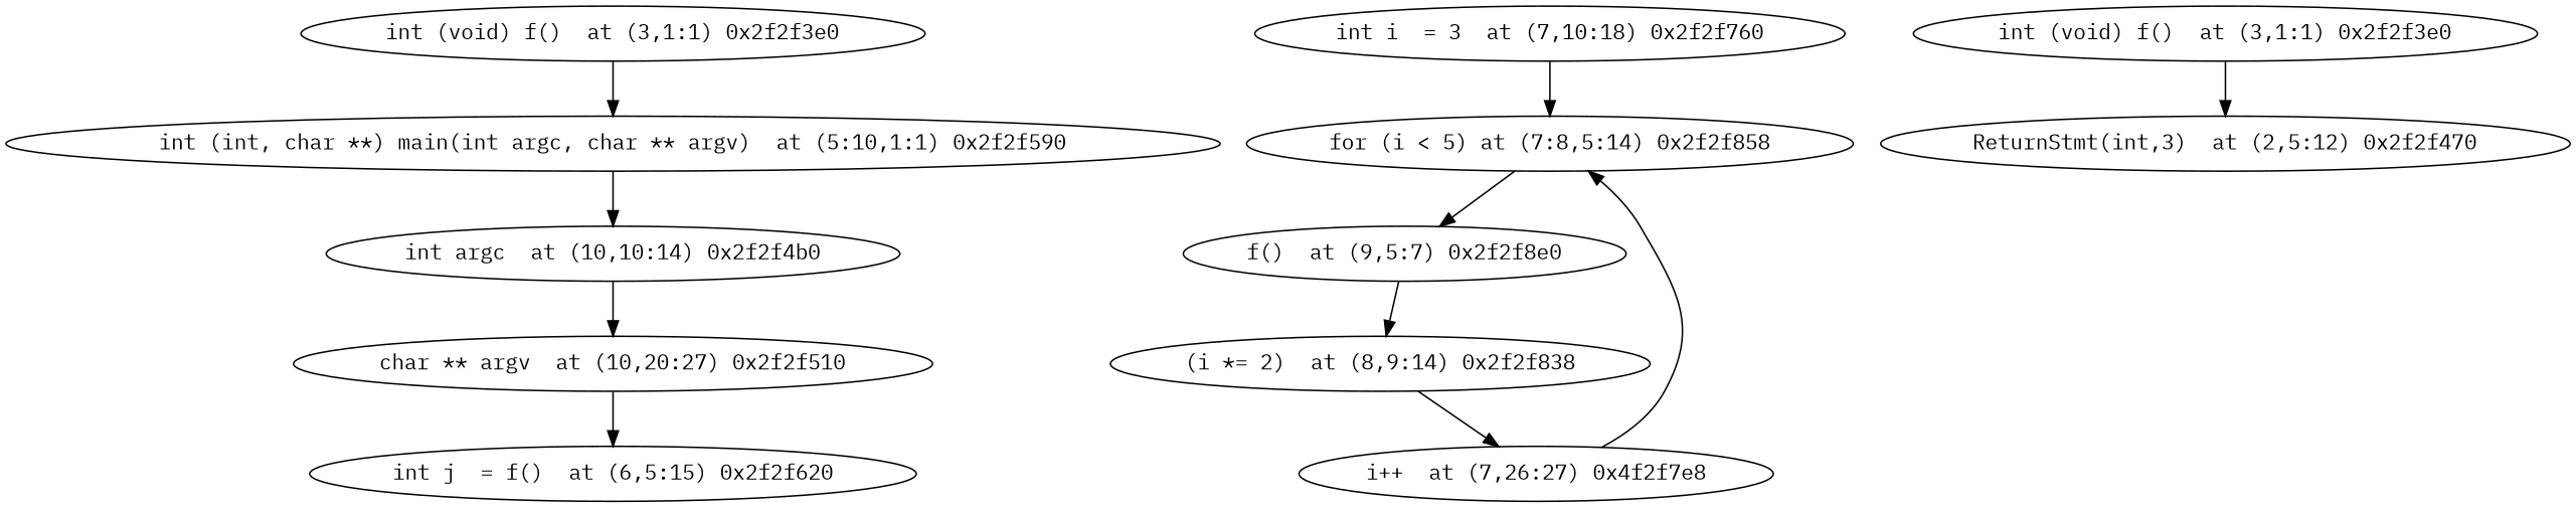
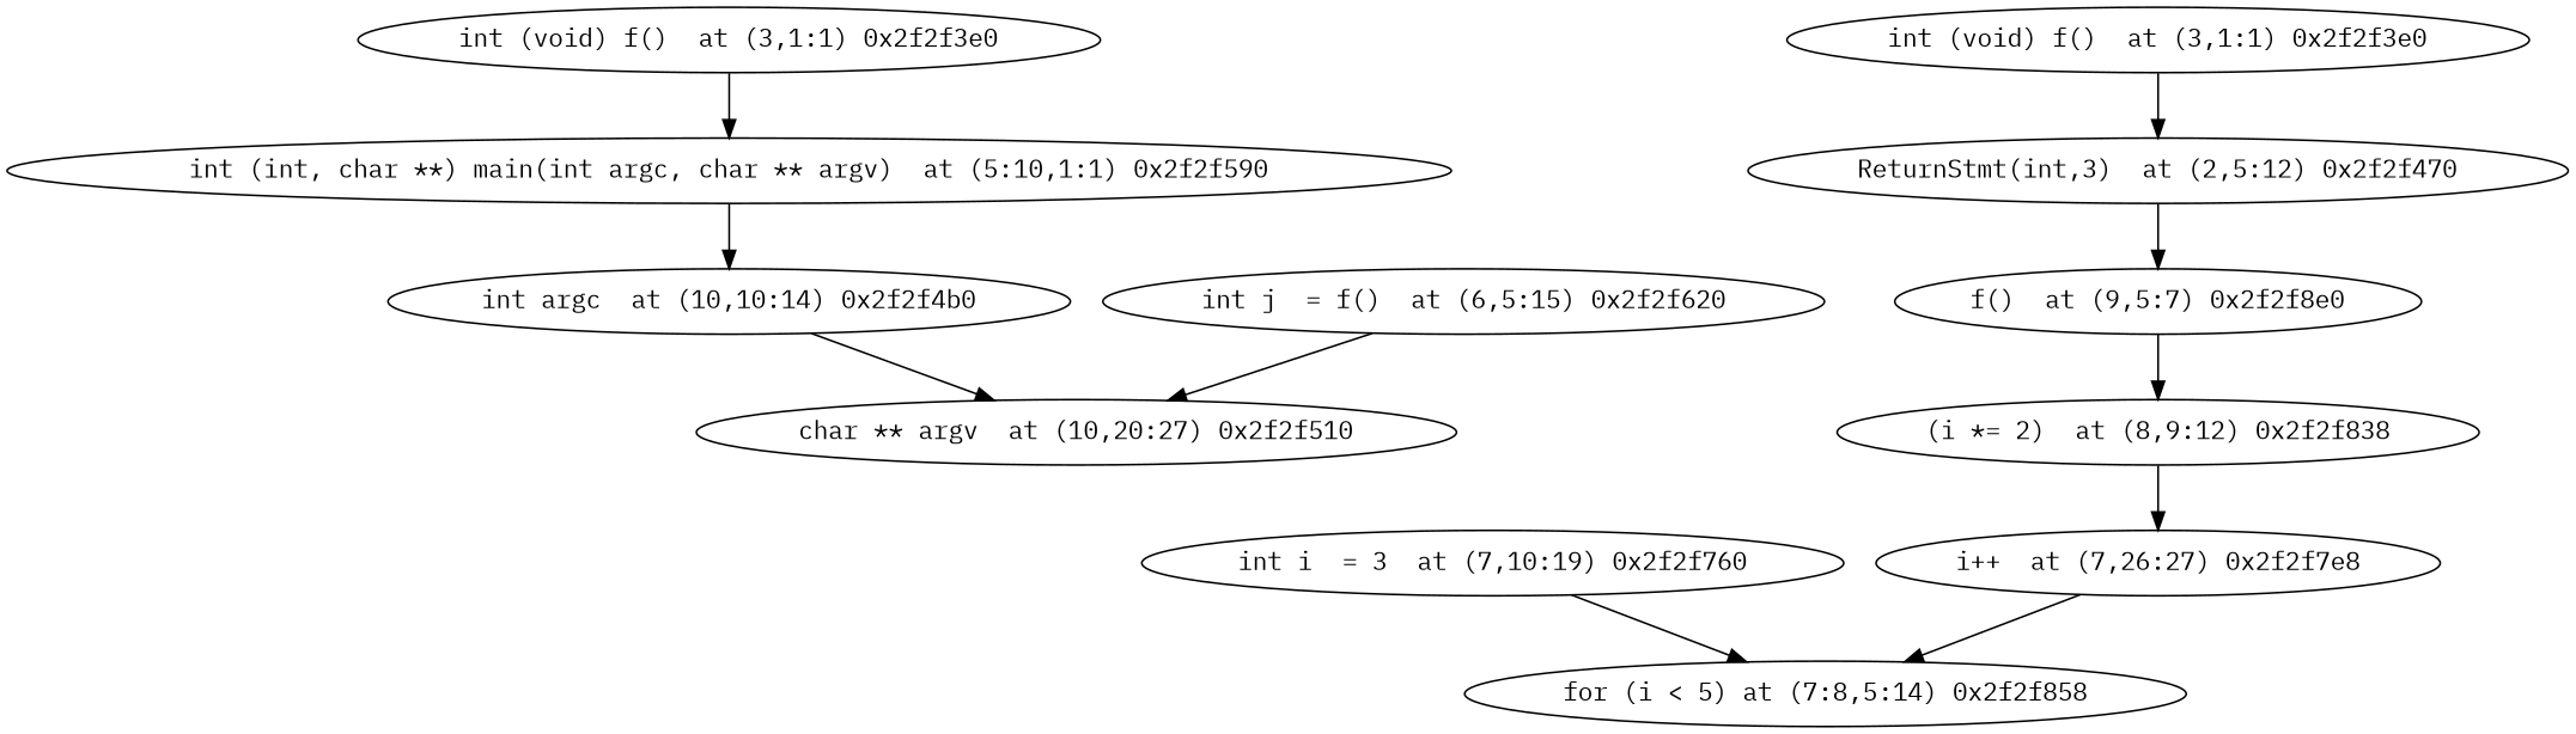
  digraph {
    fontname="IBM Plex Mono"
    node [fontname="IBM Plex Mono"]
    edge [fontname="IBM Plex Mono"]
    n1 [label="int (void) f()  at (3,1:1) 0x2f2f3e0"]
    n2 [label="int (int, char **) main(int argc, char ** argv)  at (5:10,1:1) 0x2f2f590"]
    n3 [label="int argc  at (10,10:14) 0x2f2f4b0"]
    n4 [label="char ** argv  at (10,20:27) 0x2f2f510"]
    n5 [label="int j  = f()  at (6,5:15) 0x2f2f620"]
-   n6 [label="int i  = 3  at (7,10:18) 0x2f2f760"]
+   n6 [label="int i  = 3  at (7,10:19) 0x2f2f760"]
    n7 [label="for (i < 5) at (7:8,5:14) 0x2f2f858"]
    n8 [label="f()  at (9,5:7) 0x2f2f8e0"]
-   n9 [label="(i *= 2)  at (8,9:14) 0x2f2f838"]
-   n10 [label="i++  at (7,26:27) 0x4f2f7e8"]
+   n9 [label="(i *= 2)  at (8,9:12) 0x2f2f838"]
+   n10 [label="i++  at (7,26:27) 0x2f2f7e8"]
    n11 [label="int (void) f()  at (3,1:1) 0x2f2f3e0"]
    n12 [label="ReturnStmt(int,3)  at (2,5:12) 0x2f2f470"]
    n1 -> n2
    n2 -> n3
    n3 -> n4
-   n4 -> n5
+   n5 -> n4
    n6 -> n7
-   n7 -> n8
+   n12 -> n8
    n8 -> n9
    n9 -> n10
    n10 -> n7
    n11 -> n12
  }
